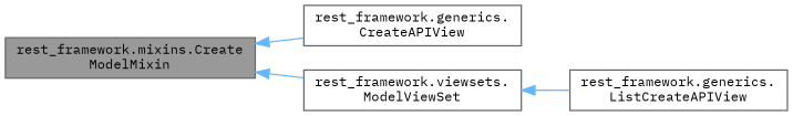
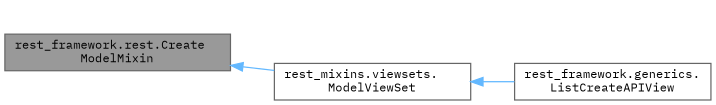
  digraph {
    fontname="IBM Plex Mono"
    rankdir=LR
    node [color=gray40 fillcolor=white fontname="IBM Plex Mono" fontsize=10 shape=box style=filled]
    edge [color=steelblue1 dir=back fontname="IBM Plex Mono" fontsize=10 labelfontname=Helvetica labelfontsize=10 style=solid]
-   n1 [fillcolor=grey60 fontcolor=black height=0.2 label="rest_framework.mixins.Create\lModelMixin" width=0.4]
-   n2 [height=0.2 label="rest_framework.generics.\lCreateAPIView" width=0.4]
-   n3 [height=0.2 label="rest_framework.viewsets.\lModelViewSet" width=0.4]
+   n1 [fillcolor=grey60 fontcolor=black height=0.2 label="rest_framework.rest.Create\lModelMixin" width=0.4]
+   n3 [height=0.2 label="rest_mixins.viewsets.\lModelViewSet" width=0.4]
    n4 [height=0.2 label="rest_framework.generics.\lListCreateAPIView" width=0.4]
-   n1 -> n2
    n1 -> n3
    n3 -> n4
  }
